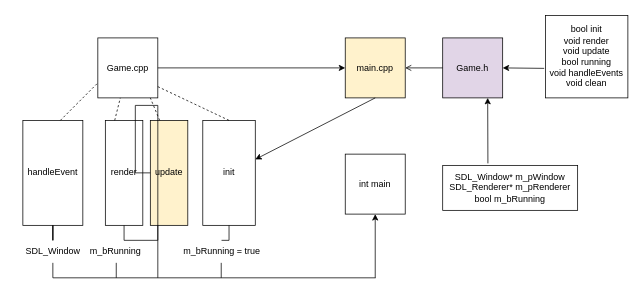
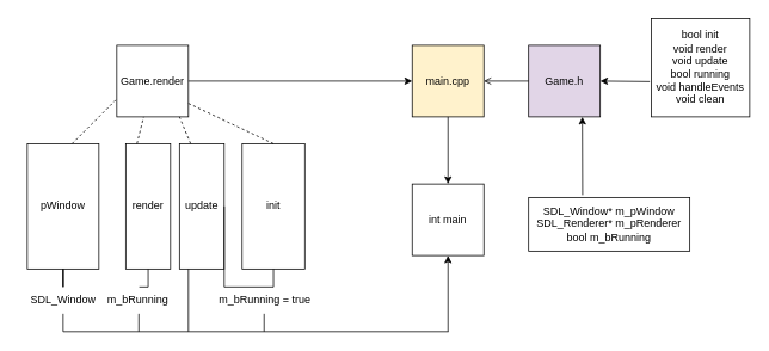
  <mxCell id="0" />
  <mxCell id="1" parent="0" />
  <mxCell id="2" value="Game.h" style="whiteSpace=wrap;html=1;aspect=fixed;fillColor=#e1d5e7;" vertex="1" parent="1"><mxGeometry x="590" y="50" width="80" height="80" as="geometry" /></mxCell>
  <mxCell id="3" value="main.cpp" style="whiteSpace=wrap;html=1;aspect=fixed;fillColor=#fff2cc;" vertex="1" parent="1"><mxGeometry x="460" y="50" width="80" height="80" as="geometry" /></mxCell>
- <mxCell id="4" value="Game.cpp" style="whiteSpace=wrap;html=1;aspect=fixed;" vertex="1" parent="1"><mxGeometry x="130" y="50" width="80" height="80" as="geometry" /></mxCell>
+ <mxCell id="4" value="Game.render" style="whiteSpace=wrap;html=1;aspect=fixed;" vertex="1" parent="1"><mxGeometry x="130" y="50" width="80" height="80" as="geometry" /></mxCell>
  <mxCell id="5" value="" style="endArrow=open;html=1;rounded=0;entryX=1;entryY=0.5;entryDx=0;entryDy=0;exitX=0;exitY=0.5;exitDx=0;exitDy=0;" edge="1" parent="1" source="2" target="3"><mxGeometry width="50" height="50" relative="1" as="geometry"><mxPoint x="380" y="120" as="sourcePoint" /><mxPoint x="430" y="70" as="targetPoint" /></mxGeometry></mxCell>
  <mxCell id="6" value="" style="endArrow=classic;html=1;rounded=0;entryX=0;entryY=0.5;entryDx=0;entryDy=0;" edge="1" parent="1" target="3"><mxGeometry width="50" height="50" relative="1" as="geometry"><mxPoint x="210" y="90" as="sourcePoint" /><mxPoint x="260" y="40" as="targetPoint" /></mxGeometry></mxCell>
  <mxCell id="7" value="int main" style="whiteSpace=wrap;html=1;aspect=fixed;" vertex="1" parent="1"><mxGeometry x="460" y="205" width="80" height="80" as="geometry" /></mxCell>
- <mxCell id="8" value="" style="endArrow=classic;html=1;rounded=0;exitX=0.5;exitY=1;exitDx=0;exitDy=0;" edge="1" parent="1" source="3" target="11"><mxGeometry width="50" height="50" relative="1" as="geometry"><mxPoint x="305" y="200" as="sourcePoint" /><mxPoint x="355" y="150" as="targetPoint" /></mxGeometry></mxCell>
- <mxCell id="9" value="handleEvent" style="rounded=0;whiteSpace=wrap;html=1;" vertex="1" parent="1"><mxGeometry x="30" y="160" width="80" height="140" as="geometry" /></mxCell>
+ <mxCell id="8" value="" style="endArrow=classic;html=1;rounded=0;exitX=0.5;exitY=1;exitDx=0;exitDy=0;entryX=0.5;entryY=0;entryDx=0;entryDy=0;" edge="1" parent="1" source="3" target="7"><mxGeometry width="50" height="50" relative="1" as="geometry"><mxPoint x="305" y="200" as="sourcePoint" /><mxPoint x="355" y="150" as="targetPoint" /></mxGeometry></mxCell>
+ <mxCell id="9" value="pWindow" style="rounded=0;whiteSpace=wrap;html=1;" vertex="1" parent="1"><mxGeometry x="30" y="160" width="80" height="140" as="geometry" /></mxCell>
  <mxCell id="10" value="render" style="rounded=0;whiteSpace=wrap;html=1;" vertex="1" parent="1"><mxGeometry x="140" y="160" width="50" height="140" as="geometry" /></mxCell>
  <mxCell id="11" value="init" style="rounded=0;whiteSpace=wrap;html=1;" vertex="1" parent="1"><mxGeometry x="270" y="160" width="70" height="140" as="geometry" /></mxCell>
- <mxCell id="12" value="update" style="rounded=0;whiteSpace=wrap;html=1;fillColor=#fff2cc;" vertex="1" parent="1"><mxGeometry x="200" y="160" width="50" height="140" as="geometry" /></mxCell>
+ <mxCell id="12" value="update" style="rounded=0;whiteSpace=wrap;html=1;" vertex="1" parent="1"><mxGeometry x="200" y="160" width="50" height="140" as="geometry" /></mxCell>
  <mxCell id="13" value="" style="endArrow=none;dashed=1;html=1;rounded=0;" edge="1" parent="1"><mxGeometry width="50" height="50" relative="1" as="geometry"><mxPoint x="80" y="160" as="sourcePoint" /><mxPoint x="130" y="110" as="targetPoint" /></mxGeometry></mxCell>
  <mxCell id="14" value="" style="endArrow=none;dashed=1;html=1;rounded=0;exitX=0.25;exitY=0;exitDx=0;exitDy=0;" edge="1" parent="1" source="10"><mxGeometry width="50" height="50" relative="1" as="geometry"><mxPoint x="110" y="180" as="sourcePoint" /><mxPoint x="160" y="130" as="targetPoint" /></mxGeometry></mxCell>
  <mxCell id="15" value="" style="endArrow=none;dashed=1;html=1;rounded=0;exitX=0.25;exitY=0;exitDx=0;exitDy=0;" edge="1" parent="1" source="12"><mxGeometry width="50" height="50" relative="1" as="geometry"><mxPoint x="150" y="180" as="sourcePoint" /><mxPoint x="200" y="130" as="targetPoint" /></mxGeometry></mxCell>
  <mxCell id="16" value="" style="endArrow=none;dashed=1;html=1;rounded=0;entryX=0.5;entryY=0;entryDx=0;entryDy=0;" edge="1" parent="1" target="11"><mxGeometry width="50" height="50" relative="1" as="geometry"><mxPoint x="210" y="115" as="sourcePoint" /><mxPoint x="260" y="65" as="targetPoint" /></mxGeometry></mxCell>
  <mxCell id="17" value="bool init&lt;br&gt;void render&lt;br&gt;void update&lt;br&gt;bool running&lt;br&gt;void handleEvents&lt;br&gt;void clean" style="whiteSpace=wrap;html=1;aspect=fixed;" vertex="1" parent="1"><mxGeometry x="727" y="20" width="110" height="110" as="geometry" /></mxCell>
  <mxCell id="18" value="" style="endArrow=classic;html=1;rounded=0;entryX=1;entryY=0.5;entryDx=0;entryDy=0;exitX=-0.015;exitY=0.642;exitDx=0;exitDy=0;exitPerimeter=0;" edge="1" parent="1" source="17" target="2"><mxGeometry width="50" height="50" relative="1" as="geometry"><mxPoint x="680" y="80" as="sourcePoint" /><mxPoint x="790" y="200" as="targetPoint" /></mxGeometry></mxCell>
  <mxCell id="19" value="SDL_Window* m_pWindow&lt;br&gt;SDL_Renderer* m_pRenderer&lt;br&gt;bool m_bRunning" style="rounded=0;whiteSpace=wrap;html=1;" vertex="1" parent="1"><mxGeometry x="590" y="220" width="180" height="60" as="geometry" /></mxCell>
  <mxCell id="20" value="m_bRunning = true" style="text;html=1;align=center;verticalAlign=middle;resizable=0;points=[];autosize=1;strokeColor=none;fillColor=none;" vertex="1" parent="1"><mxGeometry x="230" y="320" width="130" height="30" as="geometry" /></mxCell>
- <mxCell id="21" value="" style="edgeStyle=orthogonalEdgeStyle;rounded=0;orthogonalLoop=1;jettySize=auto;html=1;exitX=0.5;exitY=1;exitDx=0;exitDy=0;endArrow=none;" edge="1" parent="1" source="11" target="20"><mxGeometry relative="1" as="geometry"><mxPoint x="295.167" y="370" as="targetPoint" /><mxPoint x="295" y="300" as="sourcePoint" /></mxGeometry></mxCell>
+ <mxCell id="21" value="" style="edgeStyle=orthogonalEdgeStyle;rounded=0;orthogonalLoop=1;jettySize=auto;html=1;exitX=0.5;exitY=1;exitDx=0;exitDy=0;endArrow=none;" edge="1" parent="1" source="11" target="12"><mxGeometry relative="1" as="geometry"><mxPoint x="295.167" y="370" as="targetPoint" /><mxPoint x="295" y="300" as="sourcePoint" /></mxGeometry></mxCell>
  <mxCell id="22" value="m_bRunning&amp;nbsp;" style="text;html=1;align=center;verticalAlign=middle;resizable=0;points=[];autosize=1;strokeColor=none;fillColor=none;" vertex="1" parent="1"><mxGeometry x="110" y="320" width="90" height="30" as="geometry" /></mxCell>
- <mxCell id="23" value="" style="edgeStyle=orthogonalEdgeStyle;rounded=0;orthogonalLoop=1;jettySize=auto;html=1;exitX=0.5;exitY=1;exitDx=0;exitDy=0;endArrow=none;" edge="1" parent="1" source="10" target="12"><mxGeometry relative="1" as="geometry"><mxPoint x="155.167" y="370" as="targetPoint" /><mxPoint x="155" y="300" as="sourcePoint" /></mxGeometry></mxCell>
+ <mxCell id="23" value="" style="edgeStyle=orthogonalEdgeStyle;rounded=0;orthogonalLoop=1;jettySize=auto;html=1;exitX=0.5;exitY=1;exitDx=0;exitDy=0;endArrow=none;" edge="1" parent="1" source="10" target="22"><mxGeometry relative="1" as="geometry"><mxPoint x="155.167" y="370" as="targetPoint" /><mxPoint x="155" y="300" as="sourcePoint" /></mxGeometry></mxCell>
  <mxCell id="24" value="SDL_Window" style="text;html=1;align=center;verticalAlign=middle;resizable=0;points=[];autosize=1;strokeColor=none;fillColor=none;" vertex="1" parent="1"><mxGeometry x="20" y="320" width="100" height="30" as="geometry" /></mxCell>
  <mxCell id="25" value="" style="edgeStyle=orthogonalEdgeStyle;rounded=0;orthogonalLoop=1;jettySize=auto;html=1;exitX=0.5;exitY=1;exitDx=0;exitDy=0;endArrow=none;" edge="1" parent="1" source="9" target="24"><mxGeometry relative="1" as="geometry"><mxPoint x="70.167" y="370" as="targetPoint" /><mxPoint x="70" y="300" as="sourcePoint" /></mxGeometry></mxCell>
  <mxCell id="26" value="" style="endArrow=none;html=1;rounded=0;" edge="1" parent="1"><mxGeometry width="50" height="50" relative="1" as="geometry"><mxPoint x="210" y="370" as="sourcePoint" /><mxPoint x="210" y="300" as="targetPoint" /></mxGeometry></mxCell>
  <mxCell id="27" value="" style="endArrow=none;html=1;rounded=0;" edge="1" parent="1"><mxGeometry width="50" height="50" relative="1" as="geometry"><mxPoint x="70" y="370" as="sourcePoint" /><mxPoint x="70" y="350" as="targetPoint" /></mxGeometry></mxCell>
  <mxCell id="28" value="" style="endArrow=none;html=1;rounded=0;" edge="1" parent="1"><mxGeometry width="50" height="50" relative="1" as="geometry"><mxPoint x="294.58" y="370" as="sourcePoint" /><mxPoint x="294.58" y="350" as="targetPoint" /></mxGeometry></mxCell>
  <mxCell id="29" value="" style="endArrow=none;html=1;rounded=0;" edge="1" parent="1"><mxGeometry width="50" height="50" relative="1" as="geometry"><mxPoint x="154.58" y="370" as="sourcePoint" /><mxPoint x="154.58" y="350" as="targetPoint" /></mxGeometry></mxCell>
  <mxCell id="30" value="" style="endArrow=none;html=1;rounded=0;" edge="1" parent="1"><mxGeometry width="50" height="50" relative="1" as="geometry"><mxPoint x="70" y="370" as="sourcePoint" /><mxPoint x="500.556" y="370" as="targetPoint" /></mxGeometry></mxCell>
  <mxCell id="31" value="" style="endArrow=classic;html=1;rounded=0;entryX=0.5;entryY=1;entryDx=0;entryDy=0;" edge="1" parent="1" target="7"><mxGeometry width="50" height="50" relative="1" as="geometry"><mxPoint x="500" y="370" as="sourcePoint" /><mxPoint x="460" y="270" as="targetPoint" /></mxGeometry></mxCell>
  <mxCell id="32" value="" style="endArrow=classic;html=1;rounded=0;exitX=0.335;exitY=-0.044;exitDx=0;exitDy=0;exitPerimeter=0;entryX=0.75;entryY=1;entryDx=0;entryDy=0;" edge="1" parent="1" source="19" target="2"><mxGeometry width="50" height="50" relative="1" as="geometry"><mxPoint x="690" y="200" as="sourcePoint" /><mxPoint x="740" y="150" as="targetPoint" /></mxGeometry></mxCell>
